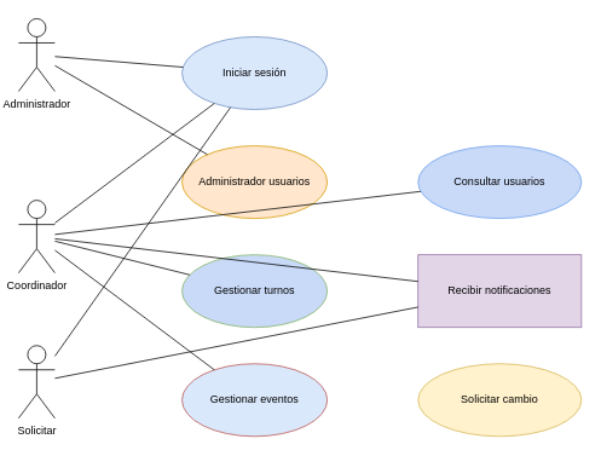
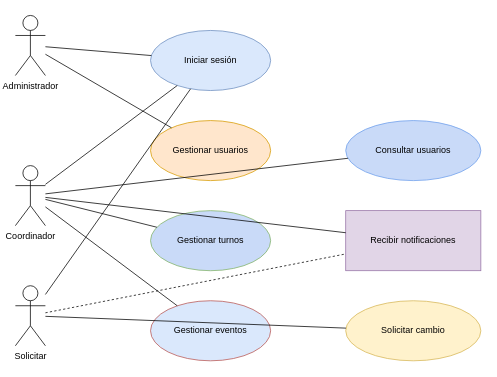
  <mxCell id="0" />
  <mxCell id="1" parent="0" />
  <mxCell id="2" value="Administrador" style="shape=umlActor;verticalLabelPosition=bottom;verticalAlign=top;html=1;fontSize=12;" vertex="1" parent="1"><mxGeometry x="20" y="20" width="40" height="80" as="geometry" /></mxCell>
  <mxCell id="3" value="Coordinador" style="shape=umlActor;verticalLabelPosition=bottom;verticalAlign=top;html=1;fontSize=12;" vertex="1" parent="1"><mxGeometry x="20" y="220" width="40" height="80" as="geometry" /></mxCell>
  <mxCell id="4" value="Solicitar" style="shape=umlActor;verticalLabelPosition=bottom;verticalAlign=top;html=1;fontSize=12;" vertex="1" parent="1"><mxGeometry x="20" y="380" width="40" height="80" as="geometry" /></mxCell>
  <mxCell id="5" value="Iniciar sesión" style="ellipse;whiteSpace=wrap;html=1;fillColor=#dae8fc;strokeColor=#6c8ebf;fontSize=12;" vertex="1" parent="1"><mxGeometry x="200" y="40" width="160" height="80" as="geometry" /></mxCell>
- <mxCell id="6" value="Administrador usuarios" style="ellipse;whiteSpace=wrap;html=1;fillColor=#ffe6cc;strokeColor=#d79b00;fontSize=12;" vertex="1" parent="1"><mxGeometry x="200" y="160" width="160" height="80" as="geometry" /></mxCell>
+ <mxCell id="6" value="Gestionar usuarios" style="ellipse;whiteSpace=wrap;html=1;fillColor=#ffe6cc;strokeColor=#d79b00;fontSize=12;" vertex="1" parent="1"><mxGeometry x="200" y="160" width="160" height="80" as="geometry" /></mxCell>
  <mxCell id="7" value="Gestionar turnos" style="ellipse;whiteSpace=wrap;html=1;fillColor=#c9daf8;strokeColor=#82b366;fontSize=12;" vertex="1" parent="1"><mxGeometry x="200" y="280" width="160" height="80" as="geometry" /></mxCell>
  <mxCell id="8" value="Gestionar eventos" style="ellipse;whiteSpace=wrap;html=1;fillColor=#dae8fc;strokeColor=#b85450;fontSize=12;" vertex="1" parent="1"><mxGeometry x="200" y="400" width="160" height="80" as="geometry" /></mxCell>
  <mxCell id="9" value="Recibir notificaciones" style="whiteSpace=wrap;html=1;fillColor=#e1d5e7;strokeColor=#9673a6;fontSize=12;rounded=0;" vertex="1" parent="1"><mxGeometry x="460" y="280" width="180" height="80" as="geometry" /></mxCell>
  <mxCell id="10" value="Solicitar cambio" style="ellipse;whiteSpace=wrap;html=1;fillColor=#fff2cc;strokeColor=#d6b656;fontSize=12;" vertex="1" parent="1"><mxGeometry x="460" y="400" width="180" height="80" as="geometry" /></mxCell>
  <mxCell id="11" value="Consultar usuarios" style="ellipse;whiteSpace=wrap;html=1;fillColor=#c9daf8;strokeColor=#6d9eeb;fontSize=12;" vertex="1" parent="1"><mxGeometry x="460" y="160" width="180" height="80" as="geometry" /></mxCell>
  <mxCell id="12" style="endArrow=none;html=1;" edge="1" parent="1" source="2" target="5"><mxGeometry relative="1" as="geometry" /></mxCell>
  <mxCell id="13" style="endArrow=none;html=1;" edge="1" parent="1" source="2" target="6"><mxGeometry relative="1" as="geometry" /></mxCell>
  <mxCell id="14" style="endArrow=none;html=1;" edge="1" parent="1" source="3" target="5"><mxGeometry relative="1" as="geometry" /></mxCell>
  <mxCell id="15" style="endArrow=none;html=1;" edge="1" parent="1" source="3" target="7"><mxGeometry relative="1" as="geometry" /></mxCell>
  <mxCell id="16" style="endArrow=none;html=1;" edge="1" parent="1" source="3" target="8"><mxGeometry relative="1" as="geometry" /></mxCell>
  <mxCell id="17" style="endArrow=none;html=1;" edge="1" parent="1" source="3" target="9"><mxGeometry relative="1" as="geometry" /></mxCell>
  <mxCell id="18" style="endArrow=none;html=1;" edge="1" parent="1" source="3" target="11"><mxGeometry relative="1" as="geometry" /></mxCell>
  <mxCell id="19" style="endArrow=none;html=1;" edge="1" parent="1" source="4" target="5"><mxGeometry relative="1" as="geometry" /></mxCell>
- <mxCell id="21" style="endArrow=none;html=1;" edge="1" parent="1" source="4" target="9"><mxGeometry relative="1" as="geometry" /></mxCell>
+ <mxCell id="20" style="endArrow=none;html=1;" edge="1" parent="1" source="4" target="10"><mxGeometry relative="1" as="geometry" /></mxCell>
+ <mxCell id="21" style="endArrow=none;html=1;dashed=1;" edge="1" parent="1" source="4" target="9"><mxGeometry relative="1" as="geometry" /></mxCell>
